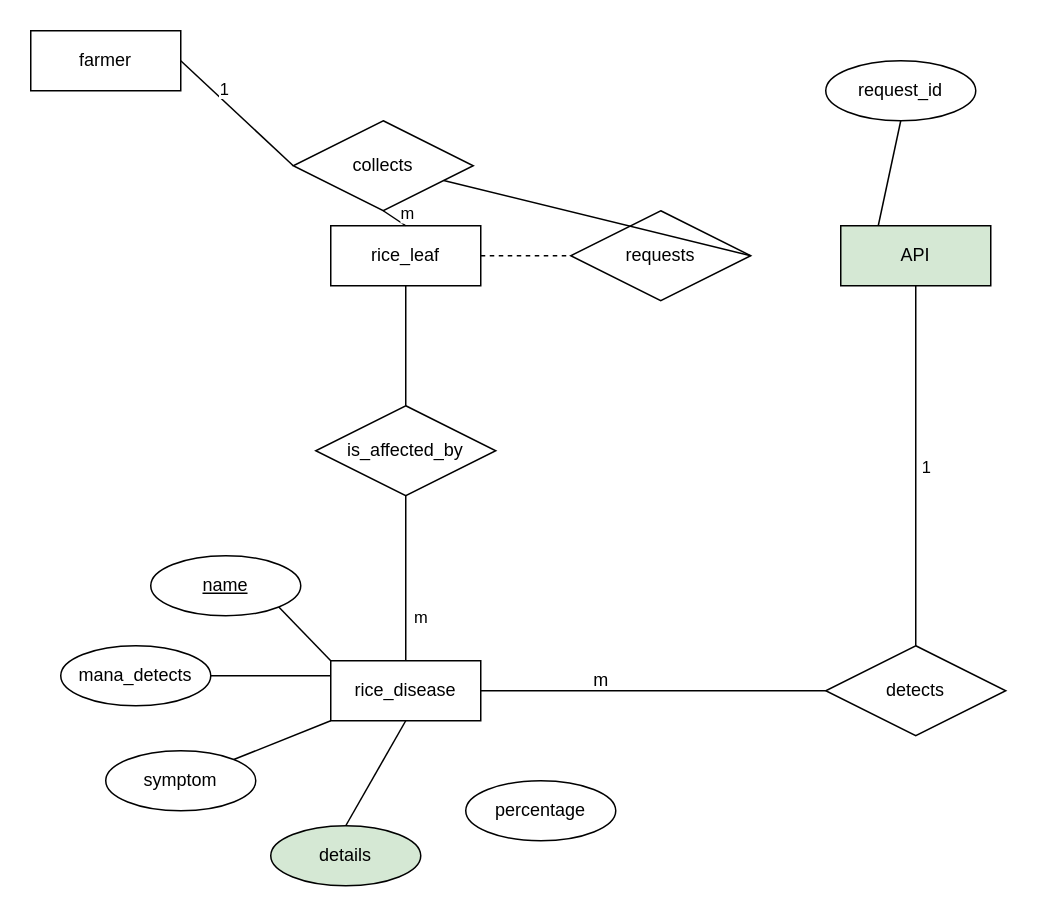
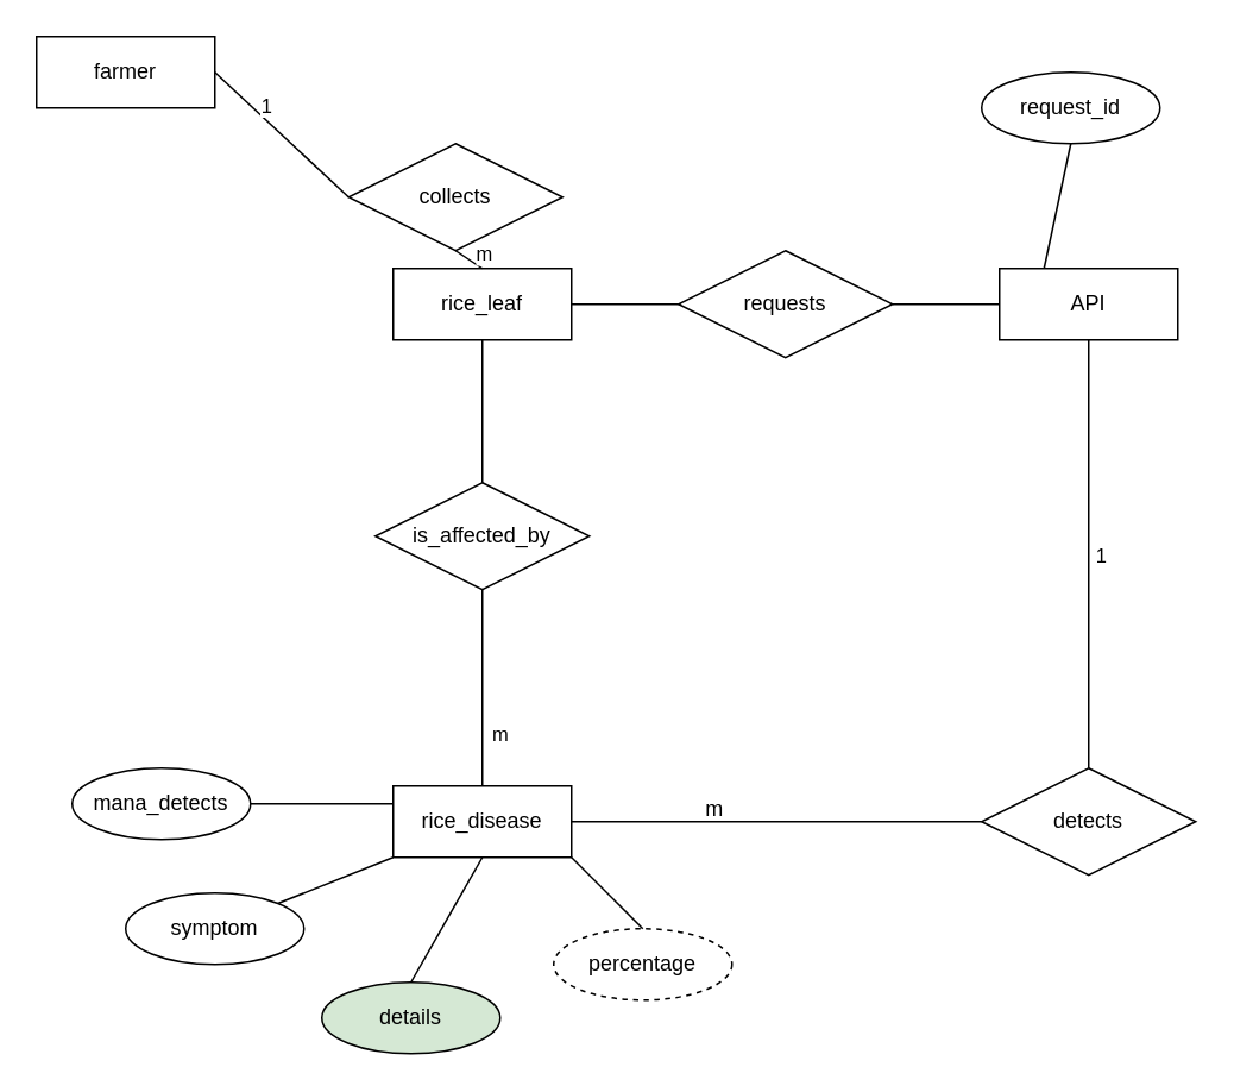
  <mxCell id="0" />
  <mxCell id="1" parent="0" />
  <mxCell id="2" value="farmer" style="whiteSpace=wrap;html=1;align=center;" parent="1" vertex="1"><mxGeometry x="20" y="20" width="100" height="40" as="geometry" /></mxCell>
  <mxCell id="3" value="rice_leaf" style="whiteSpace=wrap;html=1;align=center;" parent="1" vertex="1"><mxGeometry x="220" y="150" width="100" height="40" as="geometry" /></mxCell>
- <mxCell id="4" value="API" style="whiteSpace=wrap;html=1;align=center;fillColor=#d5e8d4;" parent="1" vertex="1"><mxGeometry x="560" y="150" width="100" height="40" as="geometry" /></mxCell>
+ <mxCell id="4" value="API" style="whiteSpace=wrap;html=1;align=center;" parent="1" vertex="1"><mxGeometry x="560" y="150" width="100" height="40" as="geometry" /></mxCell>
  <mxCell id="5" value="rice_disease" style="whiteSpace=wrap;html=1;align=center;" parent="1" vertex="1"><mxGeometry x="220" y="440" width="100" height="40" as="geometry" /></mxCell>
  <mxCell id="6" value="is_affected_by" style="shape=rhombus;perimeter=rhombusPerimeter;whiteSpace=wrap;html=1;align=center;" parent="1" vertex="1"><mxGeometry x="210" y="270" width="120" height="60" as="geometry" /></mxCell>
  <mxCell id="7" value="collects" style="shape=rhombus;perimeter=rhombusPerimeter;whiteSpace=wrap;html=1;align=center;" parent="1" vertex="1"><mxGeometry x="195" y="80" width="120" height="60" as="geometry" /></mxCell>
  <mxCell id="8" value="requests" style="shape=rhombus;perimeter=rhombusPerimeter;whiteSpace=wrap;html=1;align=center;" parent="1" vertex="1"><mxGeometry x="380" y="140" width="120" height="60" as="geometry" /></mxCell>
  <mxCell id="9" value="detects" style="shape=rhombus;perimeter=rhombusPerimeter;whiteSpace=wrap;html=1;align=center;" parent="1" vertex="1"><mxGeometry x="550" y="430" width="120" height="60" as="geometry" /></mxCell>
  <mxCell id="10" value="" style="endArrow=none;html=1;rounded=0;entryX=0.5;entryY=1;entryDx=0;entryDy=0;exitX=0.5;exitY=0;exitDx=0;exitDy=0;" parent="1" source="3" target="7" edge="1"><mxGeometry relative="1" as="geometry"><mxPoint x="150" y="110" as="sourcePoint" /><mxPoint x="310" y="110" as="targetPoint" /></mxGeometry></mxCell>
  <mxCell id="11" value="m" style="edgeLabel;html=1;align=center;verticalAlign=middle;resizable=0;points=[];" vertex="1" connectable="0" parent="10"><mxGeometry x="-0.61" y="-7" relative="1" as="geometry"><mxPoint as="offset" /></mxGeometry></mxCell>
- <mxCell id="12" value="" style="endArrow=none;html=1;rounded=0;exitX=1;exitY=0.5;exitDx=0;exitDy=0;entryX=0;entryY=0.5;entryDx=0;entryDy=0;dashed=1;" parent="1" source="3" target="8" edge="1"><mxGeometry relative="1" as="geometry"><mxPoint x="290" y="120" as="sourcePoint" /><mxPoint x="450" y="120" as="targetPoint" /></mxGeometry></mxCell>
- <mxCell id="13" value="" style="endArrow=none;html=1;rounded=0;exitX=1;exitY=0.5;exitDx=0;exitDy=0;" parent="1" source="8" target="7" edge="1"><mxGeometry relative="1" as="geometry"><mxPoint x="410" y="120" as="sourcePoint" /><mxPoint x="570" y="120" as="targetPoint" /></mxGeometry></mxCell>
+ <mxCell id="12" value="" style="endArrow=none;html=1;rounded=0;exitX=1;exitY=0.5;exitDx=0;exitDy=0;entryX=0;entryY=0.5;entryDx=0;entryDy=0;" parent="1" source="3" target="8" edge="1"><mxGeometry relative="1" as="geometry"><mxPoint x="290" y="120" as="sourcePoint" /><mxPoint x="450" y="120" as="targetPoint" /></mxGeometry></mxCell>
+ <mxCell id="13" value="" style="endArrow=none;html=1;rounded=0;exitX=1;exitY=0.5;exitDx=0;exitDy=0;entryX=0;entryY=0.5;entryDx=0;entryDy=0;" parent="1" source="8" target="4" edge="1"><mxGeometry relative="1" as="geometry"><mxPoint x="410" y="120" as="sourcePoint" /><mxPoint x="570" y="120" as="targetPoint" /></mxGeometry></mxCell>
  <mxCell id="14" value="" style="endArrow=none;html=1;rounded=0;exitX=1;exitY=0.5;exitDx=0;exitDy=0;entryX=0;entryY=0.5;entryDx=0;entryDy=0;" parent="1" source="2" target="7" edge="1"><mxGeometry relative="1" as="geometry"><mxPoint x="140" y="-30" as="sourcePoint" /><mxPoint x="300" y="-30" as="targetPoint" /></mxGeometry></mxCell>
  <mxCell id="15" value="1" style="edgeLabel;html=1;align=center;verticalAlign=middle;resizable=0;points=[];" vertex="1" connectable="0" parent="14"><mxGeometry x="-0.342" y="6" relative="1" as="geometry"><mxPoint as="offset" /></mxGeometry></mxCell>
  <mxCell id="16" value="" style="endArrow=none;html=1;rounded=0;entryX=0.5;entryY=1;entryDx=0;entryDy=0;exitX=0.5;exitY=0;exitDx=0;exitDy=0;" parent="1" source="6" target="3" edge="1"><mxGeometry relative="1" as="geometry"><mxPoint x="180" y="240" as="sourcePoint" /><mxPoint x="340" y="240" as="targetPoint" /></mxGeometry></mxCell>
  <mxCell id="17" value="" style="endArrow=none;html=1;rounded=0;entryX=0.5;entryY=1;entryDx=0;entryDy=0;exitX=0.5;exitY=0;exitDx=0;exitDy=0;" parent="1" source="5" target="6" edge="1"><mxGeometry relative="1" as="geometry"><mxPoint x="170" y="370" as="sourcePoint" /><mxPoint x="330" y="370" as="targetPoint" /></mxGeometry></mxCell>
  <mxCell id="18" value="m" style="edgeLabel;html=1;align=center;verticalAlign=middle;resizable=0;points=[];" vertex="1" connectable="0" parent="17"><mxGeometry x="-0.462" y="-9" relative="1" as="geometry"><mxPoint as="offset" /></mxGeometry></mxCell>
  <mxCell id="19" value="" style="endArrow=none;html=1;rounded=0;exitX=1;exitY=0.5;exitDx=0;exitDy=0;entryX=0;entryY=0.5;entryDx=0;entryDy=0;" parent="1" source="5" target="9" edge="1"><mxGeometry relative="1" as="geometry"><mxPoint x="350" y="440" as="sourcePoint" /><mxPoint x="510" y="440" as="targetPoint" /></mxGeometry></mxCell>
  <mxCell id="20" value="" style="endArrow=none;html=1;rounded=0;entryX=0.5;entryY=1;entryDx=0;entryDy=0;exitX=0.5;exitY=0;exitDx=0;exitDy=0;" parent="1" source="9" target="4" edge="1"><mxGeometry relative="1" as="geometry"><mxPoint x="500" y="299.5" as="sourcePoint" /><mxPoint x="660" y="299.5" as="targetPoint" /></mxGeometry></mxCell>
  <mxCell id="21" value="1" style="edgeLabel;html=1;align=center;verticalAlign=middle;resizable=0;points=[];" vertex="1" connectable="0" parent="20"><mxGeometry x="0.002" y="-6" relative="1" as="geometry"><mxPoint as="offset" /></mxGeometry></mxCell>
  <mxCell id="22" value="request_id" style="ellipse;whiteSpace=wrap;html=1;align=center;" vertex="1" parent="1"><mxGeometry x="550" y="40" width="100" height="40" as="geometry" /></mxCell>
  <mxCell id="23" value="mana_detects" style="ellipse;whiteSpace=wrap;html=1;align=center;" vertex="1" parent="1"><mxGeometry x="40" y="430" width="100" height="40" as="geometry" /></mxCell>
- <mxCell id="24" value="&lt;u&gt;name&lt;/u&gt;" style="ellipse;whiteSpace=wrap;html=1;align=center;" vertex="1" parent="1"><mxGeometry x="100" y="370" width="100" height="40" as="geometry" /></mxCell>
  <mxCell id="25" value="symptom" style="ellipse;whiteSpace=wrap;html=1;align=center;" vertex="1" parent="1"><mxGeometry x="70" y="500" width="100" height="40" as="geometry" /></mxCell>
  <mxCell id="26" value="details" style="ellipse;whiteSpace=wrap;html=1;align=center;fillColor=#d5e8d4;" vertex="1" parent="1"><mxGeometry x="180" y="550" width="100" height="40" as="geometry" /></mxCell>
- <mxCell id="27" value="percentage" style="ellipse;whiteSpace=wrap;html=1;align=center;" vertex="1" parent="1"><mxGeometry x="310" y="520" width="100" height="40" as="geometry" /></mxCell>
+ <mxCell id="27" value="percentage" style="ellipse;whiteSpace=wrap;html=1;align=center;dashed=1;" vertex="1" parent="1"><mxGeometry x="310" y="520" width="100" height="40" as="geometry" /></mxCell>
  <mxCell id="28" value="" style="endArrow=none;html=1;rounded=0;exitX=1;exitY=0.5;exitDx=0;exitDy=0;entryX=0;entryY=0.25;entryDx=0;entryDy=0;" edge="1" parent="1" source="23" target="5"><mxGeometry width="50" height="50" relative="1" as="geometry"><mxPoint x="140" y="490" as="sourcePoint" /><mxPoint x="190" y="440" as="targetPoint" /></mxGeometry></mxCell>
  <mxCell id="29" value="" style="endArrow=none;html=1;rounded=0;exitX=1;exitY=0;exitDx=0;exitDy=0;entryX=0;entryY=1;entryDx=0;entryDy=0;" edge="1" parent="1" source="25" target="5"><mxGeometry width="50" height="50" relative="1" as="geometry"><mxPoint x="200" y="560" as="sourcePoint" /><mxPoint x="250" y="510" as="targetPoint" /></mxGeometry></mxCell>
  <mxCell id="30" value="" style="endArrow=none;html=1;rounded=0;exitX=0.5;exitY=0;exitDx=0;exitDy=0;entryX=0.5;entryY=1;entryDx=0;entryDy=0;" edge="1" parent="1" source="26" target="5"><mxGeometry width="50" height="50" relative="1" as="geometry"><mxPoint x="220" y="540" as="sourcePoint" /><mxPoint x="270" y="490" as="targetPoint" /></mxGeometry></mxCell>
- <mxCell id="32" value="" style="endArrow=none;html=1;rounded=0;exitX=1;exitY=1;exitDx=0;exitDy=0;entryX=0;entryY=0;entryDx=0;entryDy=0;" edge="1" parent="1" source="24" target="5"><mxGeometry width="50" height="50" relative="1" as="geometry"><mxPoint x="200" y="430" as="sourcePoint" /><mxPoint x="250" y="380" as="targetPoint" /></mxGeometry></mxCell>
+ <mxCell id="31" value="" style="endArrow=none;html=1;rounded=0;exitX=1;exitY=1;exitDx=0;exitDy=0;entryX=0.5;entryY=0;entryDx=0;entryDy=0;" edge="1" parent="1" source="5" target="27"><mxGeometry width="50" height="50" relative="1" as="geometry"><mxPoint x="320" y="530" as="sourcePoint" /><mxPoint x="370" y="480" as="targetPoint" /></mxGeometry></mxCell>
  <mxCell id="33" value="" style="endArrow=none;html=1;rounded=0;exitX=0.25;exitY=0;exitDx=0;exitDy=0;entryX=0.5;entryY=1;entryDx=0;entryDy=0;" edge="1" parent="1" source="4" target="22"><mxGeometry width="50" height="50" relative="1" as="geometry"><mxPoint x="530" y="110" as="sourcePoint" /><mxPoint x="580" y="60" as="targetPoint" /></mxGeometry></mxCell>
  <mxCell id="34" value="m" style="text;html=1;align=center;verticalAlign=middle;resizable=0;points=[];autosize=1;strokeColor=none;fillColor=none;" vertex="1" parent="1"><mxGeometry x="385" y="438" width="30" height="30" as="geometry" /></mxCell>
